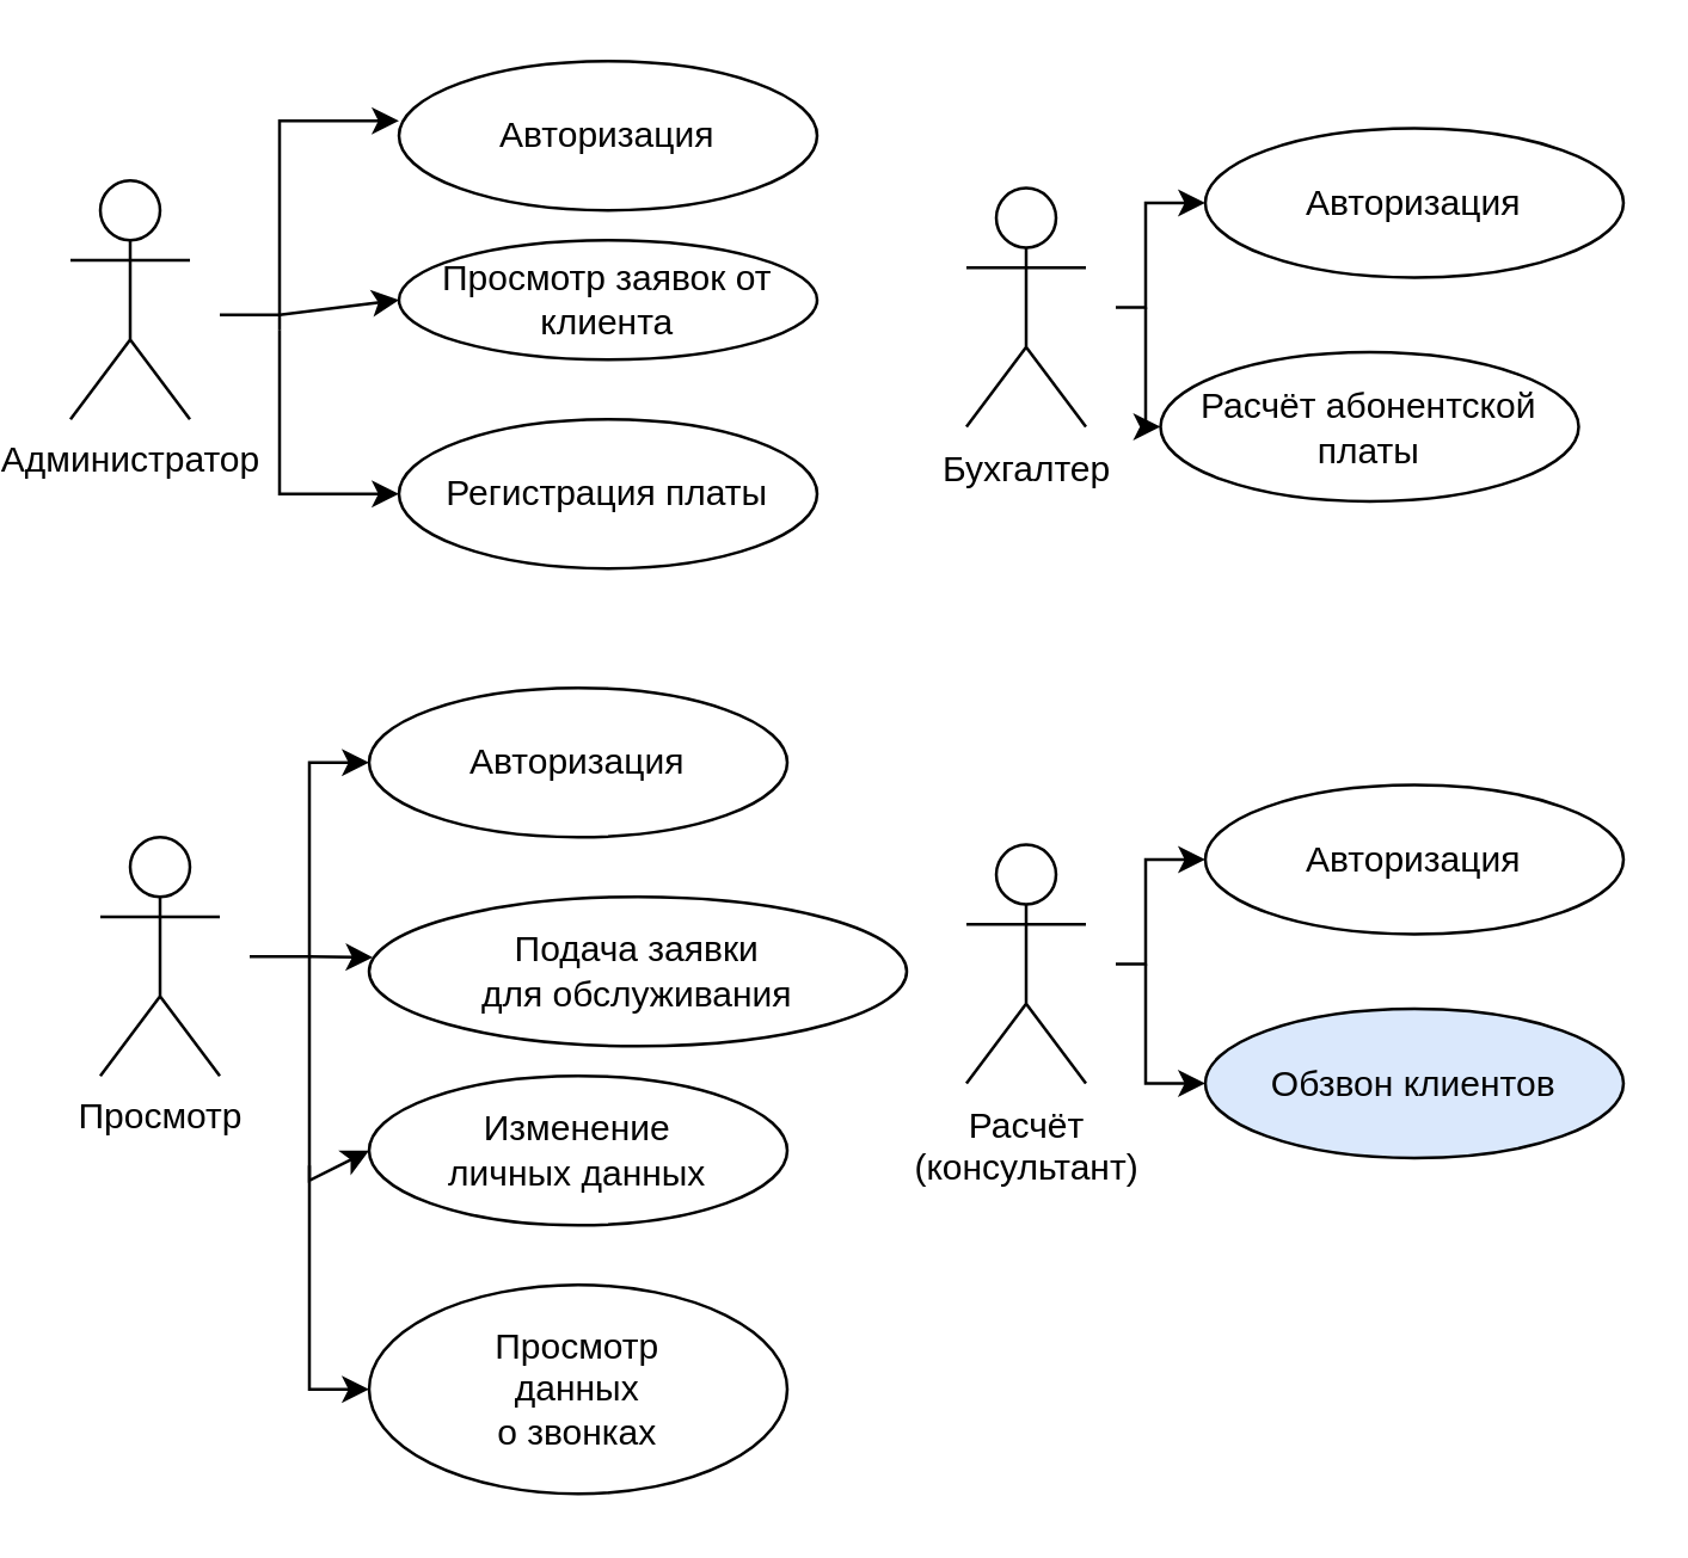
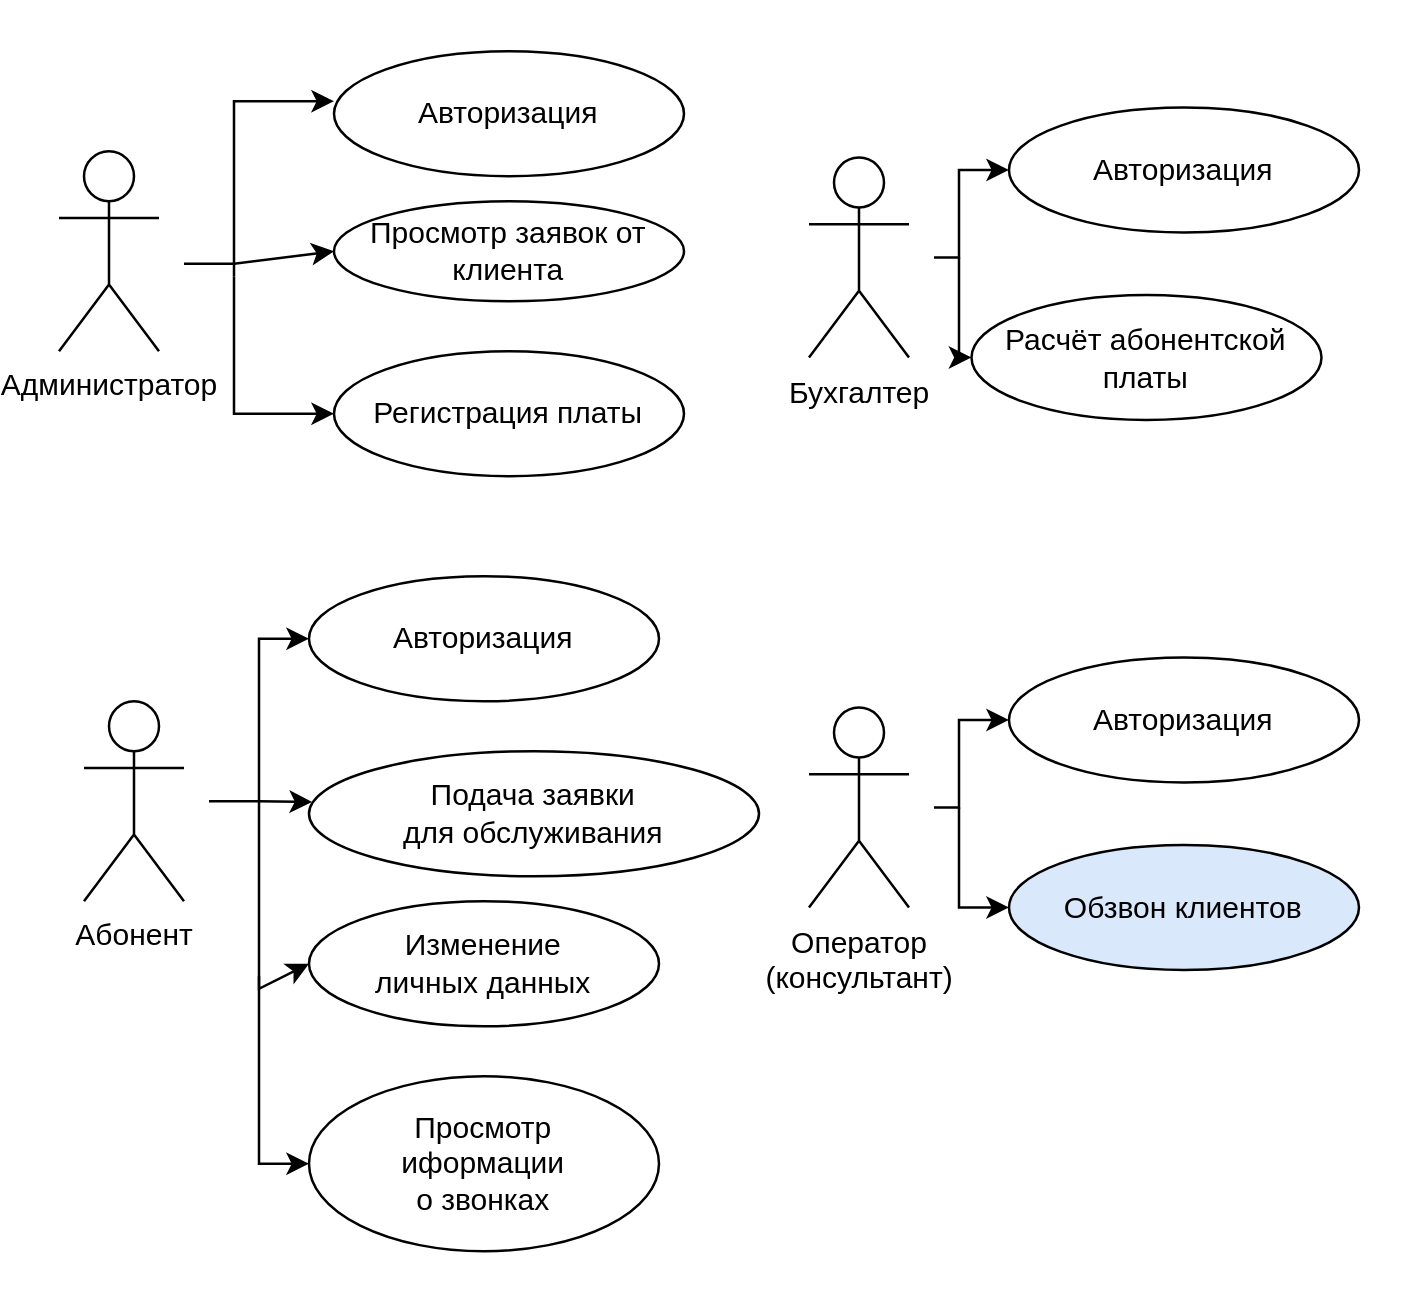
  <mxCell id="0" />
  <mxCell id="1" parent="0" />
  <mxCell id="2" value="Администратор" style="shape=umlActor;verticalLabelPosition=bottom;verticalAlign=top;html=1;outlineConnect=0;" parent="1" vertex="1"><mxGeometry x="20" y="60" width="40" height="80" as="geometry" /></mxCell>
- <mxCell id="3" value="Просмотр" style="shape=umlActor;verticalLabelPosition=bottom;verticalAlign=top;html=1;outlineConnect=0;" parent="1" vertex="1"><mxGeometry x="30" y="280" width="40" height="80" as="geometry" /></mxCell>
+ <mxCell id="3" value="Абонент" style="shape=umlActor;verticalLabelPosition=bottom;verticalAlign=top;html=1;outlineConnect=0;" parent="1" vertex="1"><mxGeometry x="30" y="280" width="40" height="80" as="geometry" /></mxCell>
  <mxCell id="4" value="Бухгалтер" style="shape=umlActor;verticalLabelPosition=bottom;verticalAlign=top;html=1;outlineConnect=0;" parent="1" vertex="1"><mxGeometry x="320" y="62.5" width="40" height="80" as="geometry" /></mxCell>
  <mxCell id="5" value="Авторизация" style="ellipse;whiteSpace=wrap;html=1;" parent="1" vertex="1"><mxGeometry x="130" y="20" width="140" height="50" as="geometry" /></mxCell>
  <mxCell id="6" value="Просмотр заявок от клиента" style="ellipse;whiteSpace=wrap;html=1;" parent="1" vertex="1"><mxGeometry x="130" y="80" width="140" height="40" as="geometry" /></mxCell>
  <mxCell id="7" value="Регистрация платы" style="ellipse;whiteSpace=wrap;html=1;" parent="1" vertex="1"><mxGeometry x="130" y="140" width="140" height="50" as="geometry" /></mxCell>
  <mxCell id="8" value="Авторизация" style="ellipse;whiteSpace=wrap;html=1;" parent="1" vertex="1"><mxGeometry x="120" y="230" width="140" height="50" as="geometry" /></mxCell>
  <mxCell id="9" value="Подача заявки&lt;br&gt;для обслуживания" style="ellipse;whiteSpace=wrap;html=1;" parent="1" vertex="1"><mxGeometry x="120" y="300" width="180" height="50" as="geometry" /></mxCell>
  <mxCell id="10" value="Изменение &lt;br&gt;личных данных" style="ellipse;whiteSpace=wrap;html=1;" parent="1" vertex="1"><mxGeometry x="120" y="360" width="140" height="50" as="geometry" /></mxCell>
  <mxCell id="11" value="Авторизация" style="ellipse;whiteSpace=wrap;html=1;" parent="1" vertex="1"><mxGeometry x="400" y="42.5" width="140" height="50" as="geometry" /></mxCell>
  <mxCell id="12" value="Расчёт абонентской платы" style="ellipse;whiteSpace=wrap;html=1;" parent="1" vertex="1"><mxGeometry x="385" y="117.5" width="140" height="50" as="geometry" /></mxCell>
  <mxCell id="13" value="" style="endArrow=classic;html=1;rounded=0;entryX=0;entryY=0.5;entryDx=0;entryDy=0;" parent="1" target="11" edge="1"><mxGeometry width="50" height="50" relative="1" as="geometry"><mxPoint x="370" y="102.5" as="sourcePoint" /><mxPoint x="290" y="302.5" as="targetPoint" /><Array as="points"><mxPoint x="380" y="102.5" /><mxPoint x="380" y="67.5" /></Array></mxGeometry></mxCell>
  <mxCell id="14" value="" style="endArrow=classic;html=1;rounded=0;entryX=0;entryY=0.5;entryDx=0;entryDy=0;" parent="1" target="12" edge="1"><mxGeometry width="50" height="50" relative="1" as="geometry"><mxPoint x="380" y="102.5" as="sourcePoint" /><mxPoint x="410" y="87.5" as="targetPoint" /><Array as="points"><mxPoint x="380" y="112.5" /><mxPoint x="380" y="142.5" /></Array></mxGeometry></mxCell>
  <mxCell id="15" value="" style="endArrow=classic;html=1;rounded=0;entryX=0;entryY=0.4;entryDx=0;entryDy=0;entryPerimeter=0;" parent="1" target="5" edge="1"><mxGeometry width="50" height="50" relative="1" as="geometry"><mxPoint x="90" y="110" as="sourcePoint" /><mxPoint x="110" y="40" as="targetPoint" /><Array as="points"><mxPoint x="90" y="110" /><mxPoint x="90" y="40" /></Array></mxGeometry></mxCell>
  <mxCell id="16" value="" style="endArrow=classic;html=1;rounded=0;entryX=0;entryY=0.5;entryDx=0;entryDy=0;" parent="1" target="6" edge="1"><mxGeometry width="50" height="50" relative="1" as="geometry"><mxPoint x="90" y="105" as="sourcePoint" /><mxPoint x="110" y="105" as="targetPoint" /><Array as="points" /></mxGeometry></mxCell>
  <mxCell id="17" value="" style="endArrow=classic;html=1;rounded=0;entryX=0;entryY=0.5;entryDx=0;entryDy=0;" parent="1" target="7" edge="1"><mxGeometry width="50" height="50" relative="1" as="geometry"><mxPoint x="90" y="110" as="sourcePoint" /><mxPoint x="310" y="120" as="targetPoint" /><Array as="points"><mxPoint x="90" y="165" /></Array></mxGeometry></mxCell>
  <mxCell id="18" value="" style="endArrow=none;html=1;rounded=0;" parent="1" edge="1"><mxGeometry width="50" height="50" relative="1" as="geometry"><mxPoint x="70" y="105" as="sourcePoint" /><mxPoint x="90" y="105" as="targetPoint" /></mxGeometry></mxCell>
  <mxCell id="19" value="" style="endArrow=classic;html=1;rounded=0;entryX=0;entryY=0.5;entryDx=0;entryDy=0;" parent="1" target="8" edge="1"><mxGeometry width="50" height="50" relative="1" as="geometry"><mxPoint x="80" y="320" as="sourcePoint" /><mxPoint x="290" y="290" as="targetPoint" /><Array as="points"><mxPoint x="100" y="320" /><mxPoint x="100" y="255" /></Array></mxGeometry></mxCell>
  <mxCell id="20" value="" style="endArrow=classic;html=1;rounded=0;entryX=0.007;entryY=0.405;entryDx=0;entryDy=0;entryPerimeter=0;" parent="1" target="9" edge="1"><mxGeometry width="50" height="50" relative="1" as="geometry"><mxPoint x="100" y="320" as="sourcePoint" /><mxPoint x="250" y="290" as="targetPoint" /></mxGeometry></mxCell>
  <mxCell id="21" value="" style="endArrow=classic;html=1;rounded=0;entryX=0;entryY=0.5;entryDx=0;entryDy=0;" parent="1" target="10" edge="1"><mxGeometry width="50" height="50" relative="1" as="geometry"><mxPoint x="100" y="320" as="sourcePoint" /><mxPoint x="250" y="290" as="targetPoint" /><Array as="points"><mxPoint x="100" y="395" /></Array></mxGeometry></mxCell>
- <mxCell id="22" value="Просмотр&lt;br&gt;данных&lt;br&gt;о звонках" style="ellipse;whiteSpace=wrap;html=1;" parent="1" vertex="1"><mxGeometry x="120" y="430" width="140" height="70" as="geometry" /></mxCell>
+ <mxCell id="22" value="Просмотр&lt;br&gt;иформации&lt;br&gt;о звонках" style="ellipse;whiteSpace=wrap;html=1;" parent="1" vertex="1"><mxGeometry x="120" y="430" width="140" height="70" as="geometry" /></mxCell>
  <mxCell id="23" value="" style="endArrow=classic;html=1;rounded=0;entryX=0;entryY=0.5;entryDx=0;entryDy=0;" parent="1" edge="1"><mxGeometry width="50" height="50" relative="1" as="geometry"><mxPoint x="100" y="390" as="sourcePoint" /><mxPoint x="120" y="465" as="targetPoint" /><Array as="points"><mxPoint x="100" y="465" /></Array></mxGeometry></mxCell>
- <mxCell id="24" value="Расчёт&lt;br&gt;(консультант)" style="shape=umlActor;verticalLabelPosition=bottom;verticalAlign=top;html=1;outlineConnect=0;" parent="1" vertex="1"><mxGeometry x="320" y="282.5" width="40" height="80" as="geometry" /></mxCell>
+ <mxCell id="24" value="Оператор&lt;br&gt;(консультант)" style="shape=umlActor;verticalLabelPosition=bottom;verticalAlign=top;html=1;outlineConnect=0;" parent="1" vertex="1"><mxGeometry x="320" y="282.5" width="40" height="80" as="geometry" /></mxCell>
  <mxCell id="25" value="Авторизация" style="ellipse;whiteSpace=wrap;html=1;" parent="1" vertex="1"><mxGeometry x="400" y="262.5" width="140" height="50" as="geometry" /></mxCell>
  <mxCell id="26" value="Обзвон клиентов" style="ellipse;whiteSpace=wrap;html=1;fillColor=#dae8fc;" parent="1" vertex="1"><mxGeometry x="400" y="337.5" width="140" height="50" as="geometry" /></mxCell>
  <mxCell id="27" value="" style="endArrow=classic;html=1;rounded=0;entryX=0;entryY=0.5;entryDx=0;entryDy=0;" parent="1" target="25" edge="1"><mxGeometry width="50" height="50" relative="1" as="geometry"><mxPoint x="370" y="322.5" as="sourcePoint" /><mxPoint x="290" y="522.5" as="targetPoint" /><Array as="points"><mxPoint x="380" y="322.5" /><mxPoint x="380" y="287.5" /></Array></mxGeometry></mxCell>
  <mxCell id="28" value="" style="endArrow=classic;html=1;rounded=0;entryX=0;entryY=0.5;entryDx=0;entryDy=0;" parent="1" target="26" edge="1"><mxGeometry width="50" height="50" relative="1" as="geometry"><mxPoint x="380" y="322.5" as="sourcePoint" /><mxPoint x="410" y="307.5" as="targetPoint" /><Array as="points"><mxPoint x="380" y="332.5" /><mxPoint x="380" y="362.5" /></Array></mxGeometry></mxCell>
